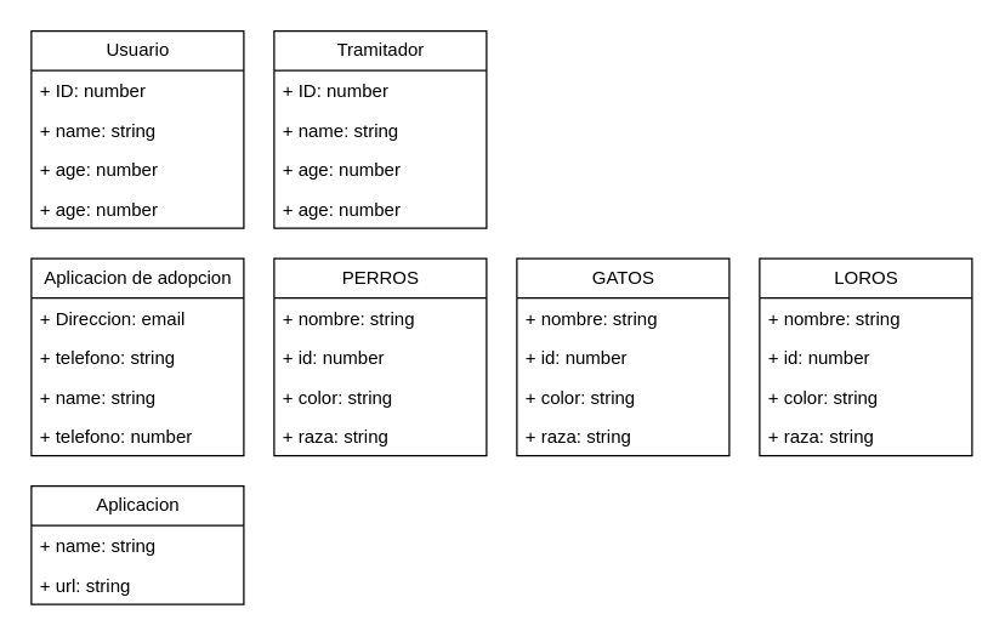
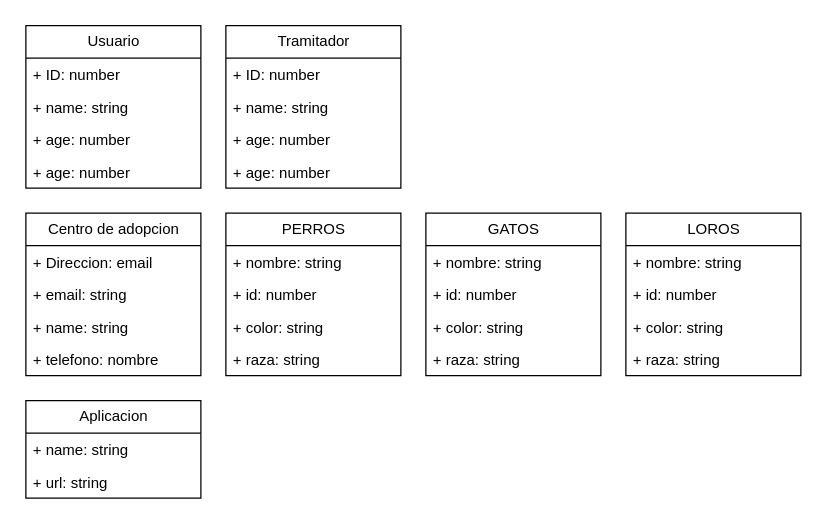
  <mxCell id="0" />
  <mxCell id="1" parent="0" />
  <mxCell id="2" value="Usuario" style="swimlane;fontStyle=0;childLayout=stackLayout;horizontal=1;startSize=26;fillColor=none;horizontalStack=0;resizeParent=1;resizeParentMax=0;resizeLast=0;collapsible=1;marginBottom=0;html=1;" vertex="1" parent="1"><mxGeometry x="20" y="20" width="140" height="130" as="geometry" /></mxCell>
  <mxCell id="3" value="+ ID: number" style="text;strokeColor=none;fillColor=none;align=left;verticalAlign=top;spacingLeft=4;spacingRight=4;overflow=hidden;rotatable=0;points=[[0,0.5],[1,0.5]];portConstraint=eastwest;" vertex="1" parent="2"><mxGeometry y="26" width="140" height="26" as="geometry" /></mxCell>
  <mxCell id="4" value="+ name: string" style="text;strokeColor=none;fillColor=none;align=left;verticalAlign=top;spacingLeft=4;spacingRight=4;overflow=hidden;rotatable=0;points=[[0,0.5],[1,0.5]];portConstraint=eastwest;" vertex="1" parent="2"><mxGeometry y="52" width="140" height="26" as="geometry" /></mxCell>
  <mxCell id="5" value="+ age: number" style="text;strokeColor=none;fillColor=none;align=left;verticalAlign=top;spacingLeft=4;spacingRight=4;overflow=hidden;rotatable=0;points=[[0,0.5],[1,0.5]];portConstraint=eastwest;" vertex="1" parent="2"><mxGeometry y="78" width="140" height="26" as="geometry" /></mxCell>
  <mxCell id="6" value="+ age: number" style="text;strokeColor=none;fillColor=none;align=left;verticalAlign=top;spacingLeft=4;spacingRight=4;overflow=hidden;rotatable=0;points=[[0,0.5],[1,0.5]];portConstraint=eastwest;" vertex="1" parent="2"><mxGeometry y="104" width="140" height="26" as="geometry" /></mxCell>
  <mxCell id="7" value="Tramitador" style="swimlane;fontStyle=0;childLayout=stackLayout;horizontal=1;startSize=26;fillColor=none;horizontalStack=0;resizeParent=1;resizeParentMax=0;resizeLast=0;collapsible=1;marginBottom=0;html=1;" vertex="1" parent="1"><mxGeometry x="180" y="20" width="140" height="130" as="geometry" /></mxCell>
  <mxCell id="8" value="+ ID: number" style="text;strokeColor=none;fillColor=none;align=left;verticalAlign=top;spacingLeft=4;spacingRight=4;overflow=hidden;rotatable=0;points=[[0,0.5],[1,0.5]];portConstraint=eastwest;" vertex="1" parent="7"><mxGeometry y="26" width="140" height="26" as="geometry" /></mxCell>
  <mxCell id="9" value="+ name: string" style="text;strokeColor=none;fillColor=none;align=left;verticalAlign=top;spacingLeft=4;spacingRight=4;overflow=hidden;rotatable=0;points=[[0,0.5],[1,0.5]];portConstraint=eastwest;" vertex="1" parent="7"><mxGeometry y="52" width="140" height="26" as="geometry" /></mxCell>
  <mxCell id="10" value="+ age: number" style="text;strokeColor=none;fillColor=none;align=left;verticalAlign=top;spacingLeft=4;spacingRight=4;overflow=hidden;rotatable=0;points=[[0,0.5],[1,0.5]];portConstraint=eastwest;" vertex="1" parent="7"><mxGeometry y="78" width="140" height="26" as="geometry" /></mxCell>
  <mxCell id="11" value="+ age: number" style="text;strokeColor=none;fillColor=none;align=left;verticalAlign=top;spacingLeft=4;spacingRight=4;overflow=hidden;rotatable=0;points=[[0,0.5],[1,0.5]];portConstraint=eastwest;" vertex="1" parent="7"><mxGeometry y="104" width="140" height="26" as="geometry" /></mxCell>
  <mxCell id="12" value="PERROS" style="swimlane;fontStyle=0;childLayout=stackLayout;horizontal=1;startSize=26;fillColor=none;horizontalStack=0;resizeParent=1;resizeParentMax=0;resizeLast=0;collapsible=1;marginBottom=0;html=1;" vertex="1" parent="1"><mxGeometry x="180" y="170" width="140" height="130" as="geometry" /></mxCell>
  <mxCell id="13" value="+ nombre: string" style="text;strokeColor=none;fillColor=none;align=left;verticalAlign=top;spacingLeft=4;spacingRight=4;overflow=hidden;rotatable=0;points=[[0,0.5],[1,0.5]];portConstraint=eastwest;" vertex="1" parent="12"><mxGeometry y="26" width="140" height="26" as="geometry" /></mxCell>
  <mxCell id="14" value="+ id: number" style="text;strokeColor=none;fillColor=none;align=left;verticalAlign=top;spacingLeft=4;spacingRight=4;overflow=hidden;rotatable=0;points=[[0,0.5],[1,0.5]];portConstraint=eastwest;" vertex="1" parent="12"><mxGeometry y="52" width="140" height="26" as="geometry" /></mxCell>
  <mxCell id="15" value="+ color: string" style="text;strokeColor=none;fillColor=none;align=left;verticalAlign=top;spacingLeft=4;spacingRight=4;overflow=hidden;rotatable=0;points=[[0,0.5],[1,0.5]];portConstraint=eastwest;" vertex="1" parent="12"><mxGeometry y="78" width="140" height="26" as="geometry" /></mxCell>
  <mxCell id="16" value="+ raza: string" style="text;strokeColor=none;fillColor=none;align=left;verticalAlign=top;spacingLeft=4;spacingRight=4;overflow=hidden;rotatable=0;points=[[0,0.5],[1,0.5]];portConstraint=eastwest;" vertex="1" parent="12"><mxGeometry y="104" width="140" height="26" as="geometry" /></mxCell>
- <mxCell id="17" value="Aplicacion de adopcion" style="swimlane;fontStyle=0;childLayout=stackLayout;horizontal=1;startSize=26;fillColor=none;horizontalStack=0;resizeParent=1;resizeParentMax=0;resizeLast=0;collapsible=1;marginBottom=0;html=1;" vertex="1" parent="1"><mxGeometry x="20" y="170" width="140" height="130" as="geometry" /></mxCell>
+ <mxCell id="17" value="Centro de adopcion" style="swimlane;fontStyle=0;childLayout=stackLayout;horizontal=1;startSize=26;fillColor=none;horizontalStack=0;resizeParent=1;resizeParentMax=0;resizeLast=0;collapsible=1;marginBottom=0;html=1;" vertex="1" parent="1"><mxGeometry x="20" y="170" width="140" height="130" as="geometry" /></mxCell>
  <mxCell id="18" value="+ Direccion: email" style="text;strokeColor=none;fillColor=none;align=left;verticalAlign=top;spacingLeft=4;spacingRight=4;overflow=hidden;rotatable=0;points=[[0,0.5],[1,0.5]];portConstraint=eastwest;" vertex="1" parent="17"><mxGeometry y="26" width="140" height="26" as="geometry" /></mxCell>
- <mxCell id="19" value="+ telefono: string" style="text;strokeColor=none;fillColor=none;align=left;verticalAlign=top;spacingLeft=4;spacingRight=4;overflow=hidden;rotatable=0;points=[[0,0.5],[1,0.5]];portConstraint=eastwest;" vertex="1" parent="17"><mxGeometry y="52" width="140" height="26" as="geometry" /></mxCell>
+ <mxCell id="19" value="+ email: string" style="text;strokeColor=none;fillColor=none;align=left;verticalAlign=top;spacingLeft=4;spacingRight=4;overflow=hidden;rotatable=0;points=[[0,0.5],[1,0.5]];portConstraint=eastwest;" vertex="1" parent="17"><mxGeometry y="52" width="140" height="26" as="geometry" /></mxCell>
  <mxCell id="20" value="+ name: string" style="text;strokeColor=none;fillColor=none;align=left;verticalAlign=top;spacingLeft=4;spacingRight=4;overflow=hidden;rotatable=0;points=[[0,0.5],[1,0.5]];portConstraint=eastwest;" vertex="1" parent="17"><mxGeometry y="78" width="140" height="26" as="geometry" /></mxCell>
- <mxCell id="21" value="+ telefono: number" style="text;strokeColor=none;fillColor=none;align=left;verticalAlign=top;spacingLeft=4;spacingRight=4;overflow=hidden;rotatable=0;points=[[0,0.5],[1,0.5]];portConstraint=eastwest;" vertex="1" parent="17"><mxGeometry y="104" width="140" height="26" as="geometry" /></mxCell>
+ <mxCell id="21" value="+ telefono: nombre" style="text;strokeColor=none;fillColor=none;align=left;verticalAlign=top;spacingLeft=4;spacingRight=4;overflow=hidden;rotatable=0;points=[[0,0.5],[1,0.5]];portConstraint=eastwest;" vertex="1" parent="17"><mxGeometry y="104" width="140" height="26" as="geometry" /></mxCell>
  <mxCell id="22" value="GATOS" style="swimlane;fontStyle=0;childLayout=stackLayout;horizontal=1;startSize=26;fillColor=none;horizontalStack=0;resizeParent=1;resizeParentMax=0;resizeLast=0;collapsible=1;marginBottom=0;html=1;" vertex="1" parent="1"><mxGeometry x="340" y="170" width="140" height="130" as="geometry" /></mxCell>
  <mxCell id="23" value="+ nombre: string" style="text;strokeColor=none;fillColor=none;align=left;verticalAlign=top;spacingLeft=4;spacingRight=4;overflow=hidden;rotatable=0;points=[[0,0.5],[1,0.5]];portConstraint=eastwest;" vertex="1" parent="22"><mxGeometry y="26" width="140" height="26" as="geometry" /></mxCell>
  <mxCell id="24" value="+ id: number" style="text;strokeColor=none;fillColor=none;align=left;verticalAlign=top;spacingLeft=4;spacingRight=4;overflow=hidden;rotatable=0;points=[[0,0.5],[1,0.5]];portConstraint=eastwest;" vertex="1" parent="22"><mxGeometry y="52" width="140" height="26" as="geometry" /></mxCell>
  <mxCell id="25" value="+ color: string" style="text;strokeColor=none;fillColor=none;align=left;verticalAlign=top;spacingLeft=4;spacingRight=4;overflow=hidden;rotatable=0;points=[[0,0.5],[1,0.5]];portConstraint=eastwest;" vertex="1" parent="22"><mxGeometry y="78" width="140" height="26" as="geometry" /></mxCell>
  <mxCell id="26" value="+ raza: string" style="text;strokeColor=none;fillColor=none;align=left;verticalAlign=top;spacingLeft=4;spacingRight=4;overflow=hidden;rotatable=0;points=[[0,0.5],[1,0.5]];portConstraint=eastwest;" vertex="1" parent="22"><mxGeometry y="104" width="140" height="26" as="geometry" /></mxCell>
  <mxCell id="27" value="LOROS" style="swimlane;fontStyle=0;childLayout=stackLayout;horizontal=1;startSize=26;fillColor=none;horizontalStack=0;resizeParent=1;resizeParentMax=0;resizeLast=0;collapsible=1;marginBottom=0;html=1;" vertex="1" parent="1"><mxGeometry x="500" y="170" width="140" height="130" as="geometry" /></mxCell>
  <mxCell id="28" value="+ nombre: string" style="text;strokeColor=none;fillColor=none;align=left;verticalAlign=top;spacingLeft=4;spacingRight=4;overflow=hidden;rotatable=0;points=[[0,0.5],[1,0.5]];portConstraint=eastwest;" vertex="1" parent="27"><mxGeometry y="26" width="140" height="26" as="geometry" /></mxCell>
  <mxCell id="29" value="+ id: number" style="text;strokeColor=none;fillColor=none;align=left;verticalAlign=top;spacingLeft=4;spacingRight=4;overflow=hidden;rotatable=0;points=[[0,0.5],[1,0.5]];portConstraint=eastwest;" vertex="1" parent="27"><mxGeometry y="52" width="140" height="26" as="geometry" /></mxCell>
  <mxCell id="30" value="+ color: string" style="text;strokeColor=none;fillColor=none;align=left;verticalAlign=top;spacingLeft=4;spacingRight=4;overflow=hidden;rotatable=0;points=[[0,0.5],[1,0.5]];portConstraint=eastwest;" vertex="1" parent="27"><mxGeometry y="78" width="140" height="26" as="geometry" /></mxCell>
  <mxCell id="31" value="+ raza: string" style="text;strokeColor=none;fillColor=none;align=left;verticalAlign=top;spacingLeft=4;spacingRight=4;overflow=hidden;rotatable=0;points=[[0,0.5],[1,0.5]];portConstraint=eastwest;" vertex="1" parent="27"><mxGeometry y="104" width="140" height="26" as="geometry" /></mxCell>
  <mxCell id="32" value="Aplicacion" style="swimlane;fontStyle=0;childLayout=stackLayout;horizontal=1;startSize=26;fillColor=none;horizontalStack=0;resizeParent=1;resizeParentMax=0;resizeLast=0;collapsible=1;marginBottom=0;html=1;" vertex="1" parent="1"><mxGeometry x="20" y="320" width="140" height="78" as="geometry" /></mxCell>
  <mxCell id="33" value="+ name: string" style="text;strokeColor=none;fillColor=none;align=left;verticalAlign=top;spacingLeft=4;spacingRight=4;overflow=hidden;rotatable=0;points=[[0,0.5],[1,0.5]];portConstraint=eastwest;" vertex="1" parent="32"><mxGeometry y="26" width="140" height="26" as="geometry" /></mxCell>
  <mxCell id="34" value="+ url: string" style="text;strokeColor=none;fillColor=none;align=left;verticalAlign=top;spacingLeft=4;spacingRight=4;overflow=hidden;rotatable=0;points=[[0,0.5],[1,0.5]];portConstraint=eastwest;" vertex="1" parent="32"><mxGeometry y="52" width="140" height="26" as="geometry" /></mxCell>
